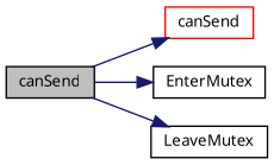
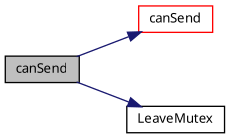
  digraph {
    rankdir=LR
    node [color=black fillcolor=white fontname="FreeSans.ttf" fontsize=10 shape=record style=filled]
    edge [color=midnightblue fontname="FreeSans.ttf" fontsize=10 labelfontname="FreeSans.ttf" labelfontsize=10 style=solid]
    n1 [fillcolor=grey75 fontcolor=black height=0.2 label=canSend width=0.4]
    n2 [color=red height=0.2 label=canSend width=0.4]
-   n3 [height=0.2 label=EnterMutex width=0.4]
    n4 [height=0.2 label=LeaveMutex width=0.4]
    n1 -> n2
-   n1 -> n3
    n1 -> n4
  }
